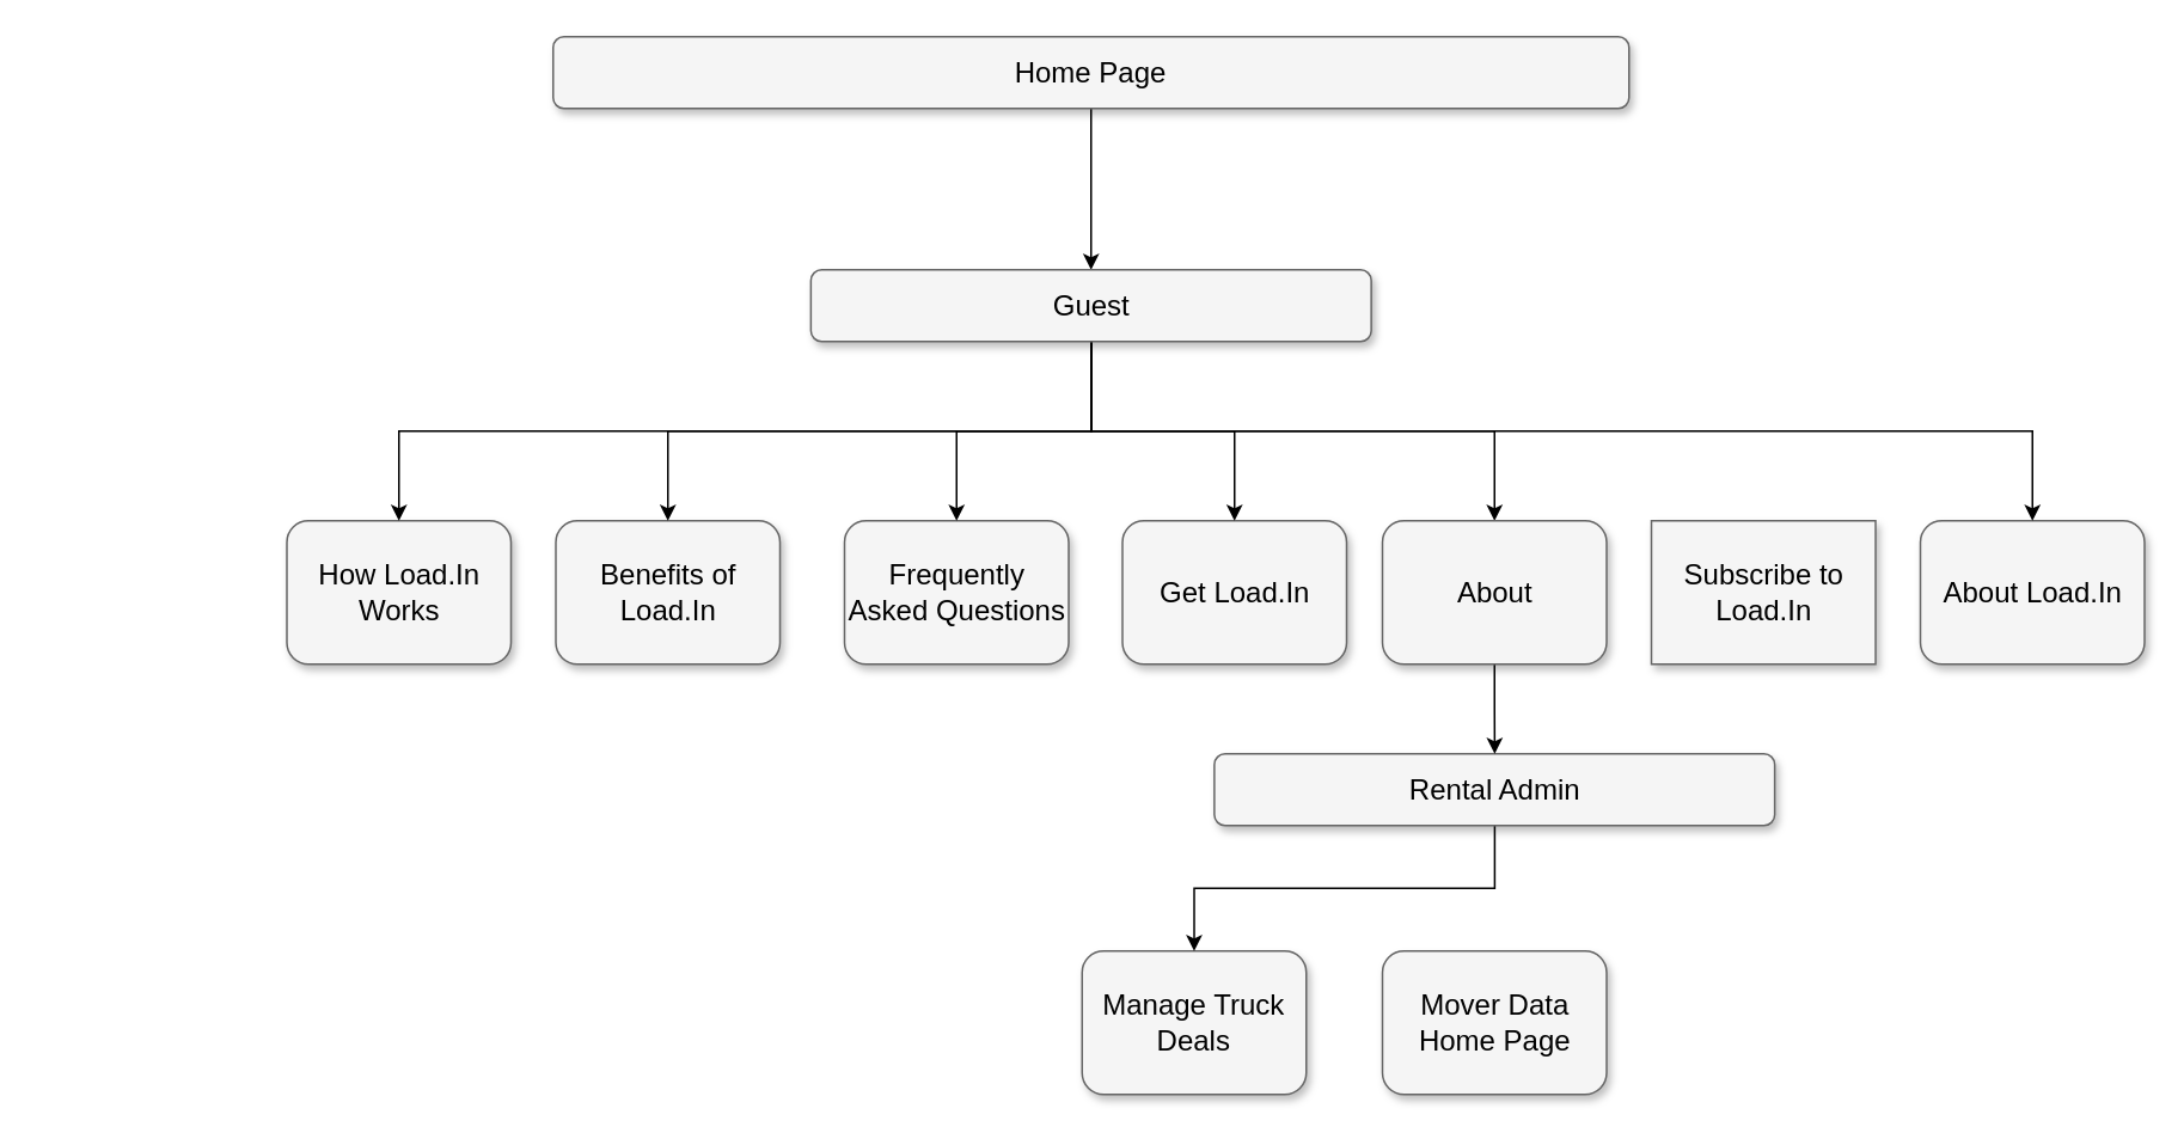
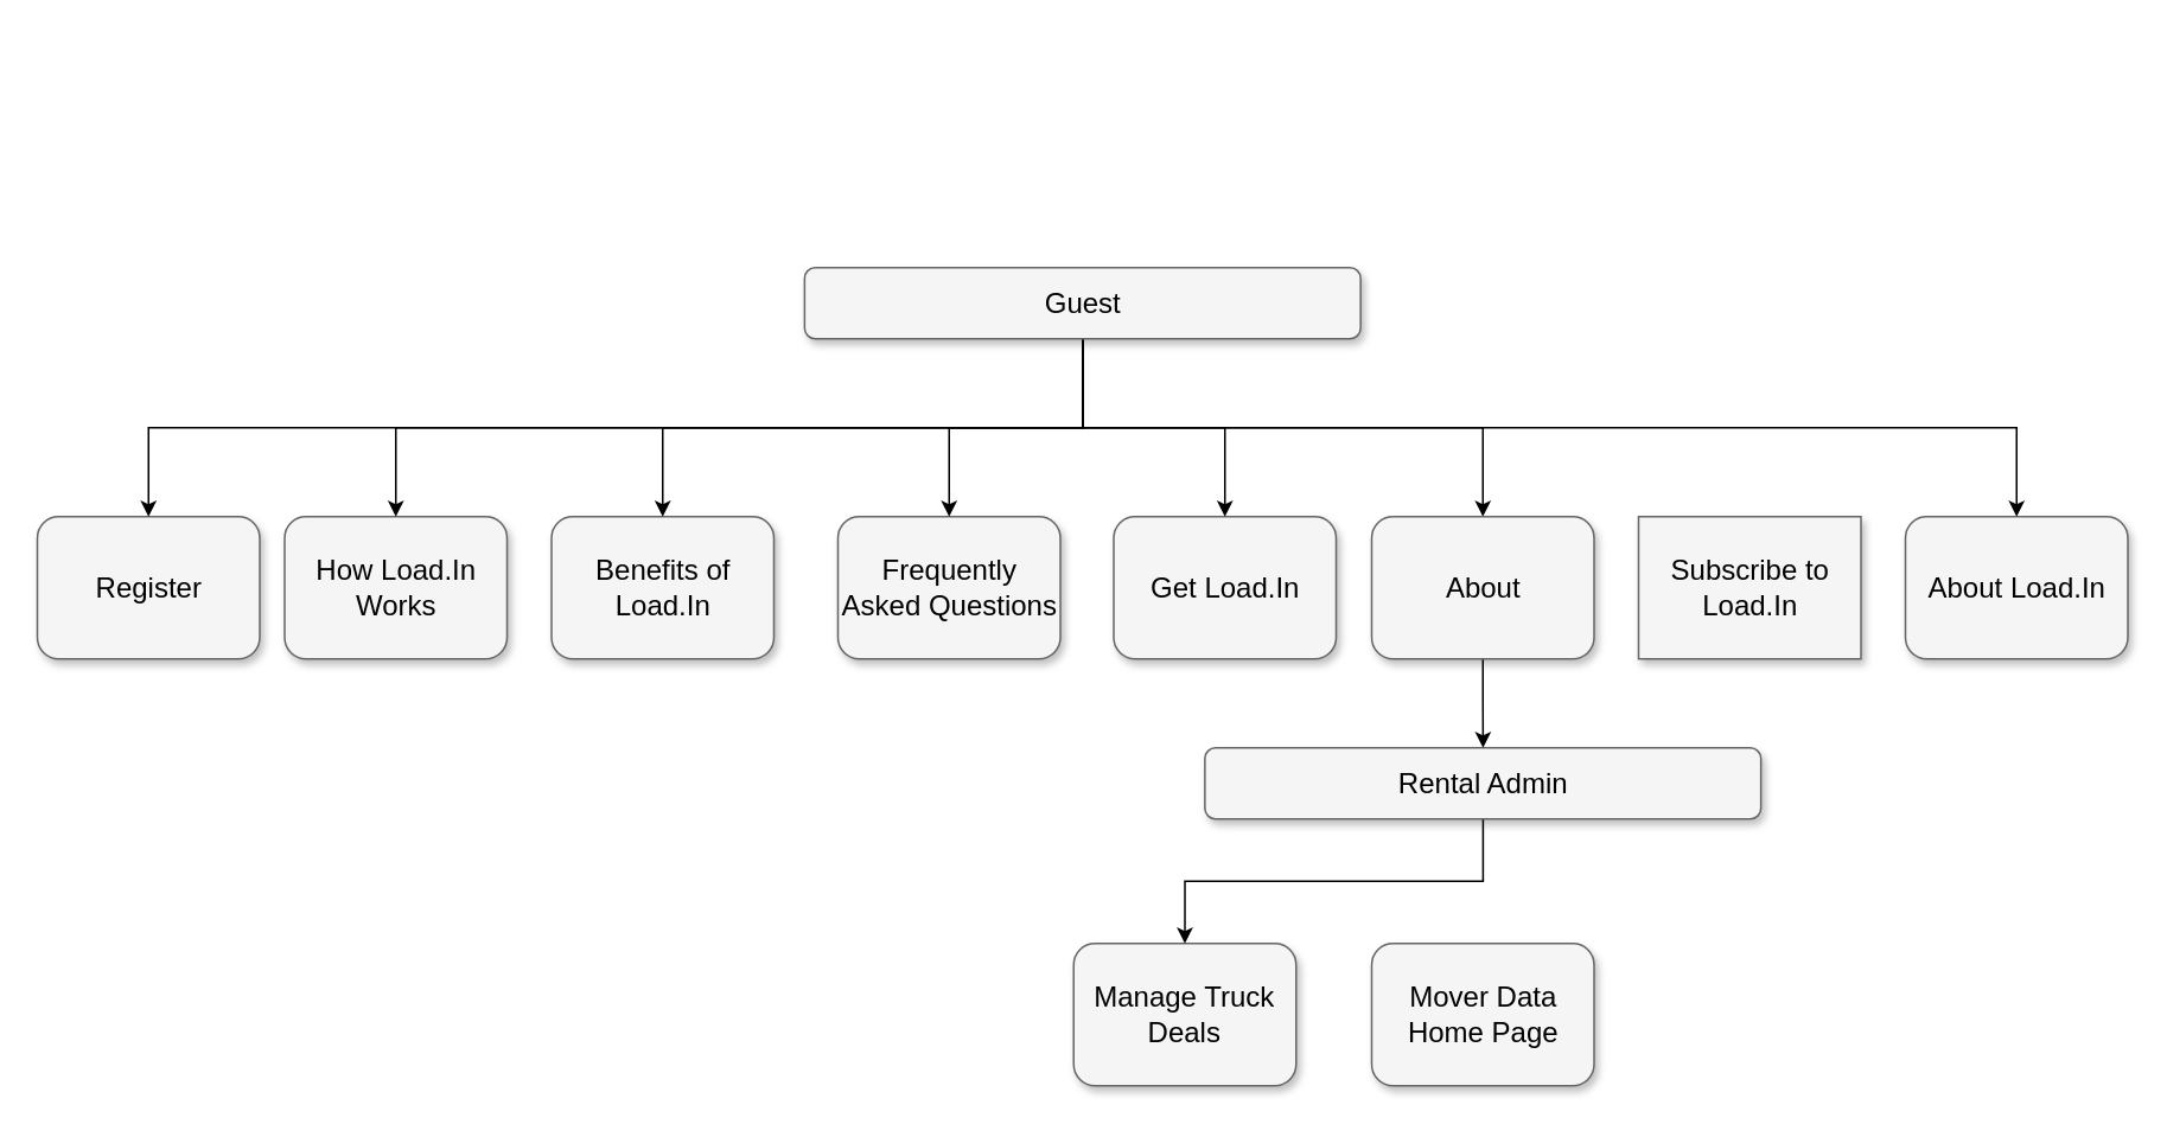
  <mxCell id="0" style=";html=1;" />
  <mxCell id="1" style=";html=1;" parent="0" />
- <mxCell id="2" style="edgeStyle=orthogonalEdgeStyle;rounded=0;orthogonalLoop=1;jettySize=auto;html=1;entryX=0.5;entryY=0;entryDx=0;entryDy=0;exitX=0.5;exitY=1;exitDx=0;exitDy=0;" edge="1" parent="1" source="3" target="20"><mxGeometry relative="1" as="geometry" /></mxCell>
- <mxCell id="3" value="Home Page" style="whiteSpace=wrap;html=1;rounded=1;shadow=1;strokeWidth=1;fontSize=16;align=center;fillColor=#f5f5f5;strokeColor=#666666;" parent="1" vertex="1"><mxGeometry x="308" y="20" width="600" height="40" as="geometry" /></mxCell>
  <mxCell id="4" value="How Load.In Works" style="whiteSpace=wrap;html=1;rounded=1;shadow=1;strokeWidth=1;fontSize=16;align=center;fillColor=#f5f5f5;strokeColor=#666666;" parent="1" vertex="1"><mxGeometry x="159.5" y="290" width="125" height="80" as="geometry" /></mxCell>
  <mxCell id="5" value="Benefits of Load.In" style="whiteSpace=wrap;html=1;rounded=1;shadow=1;strokeWidth=1;fontSize=16;align=center;fillColor=#f5f5f5;strokeColor=#666666;" parent="1" vertex="1"><mxGeometry x="309.5" y="290" width="125" height="80" as="geometry" /></mxCell>
  <mxCell id="6" value="Frequently Asked Questions" style="whiteSpace=wrap;html=1;rounded=1;shadow=1;strokeWidth=1;fontSize=16;align=center;fillColor=#f5f5f5;strokeColor=#666666;" parent="1" vertex="1"><mxGeometry x="470.5" y="290" width="125" height="80" as="geometry" /></mxCell>
  <mxCell id="7" value="About Load.In" style="whiteSpace=wrap;html=1;rounded=1;shadow=1;strokeWidth=1;fontSize=16;align=center;fillColor=#f5f5f5;strokeColor=#666666;" parent="1" vertex="1"><mxGeometry x="1070.5" y="290" width="125" height="80" as="geometry" /></mxCell>
+ <mxCell id="8" value="Register" style="whiteSpace=wrap;html=1;rounded=1;shadow=1;strokeWidth=1;fontSize=16;align=center;fillColor=#f5f5f5;strokeColor=#666666;" vertex="1" parent="1"><mxGeometry x="20.5" y="290" width="125" height="80" as="geometry" /></mxCell>
  <mxCell id="9" value="Get Load.In" style="whiteSpace=wrap;html=1;rounded=1;shadow=1;strokeWidth=1;fontSize=16;align=center;fillColor=#f5f5f5;strokeColor=#666666;" vertex="1" parent="1"><mxGeometry x="625.5" y="290" width="125" height="80" as="geometry" /></mxCell>
  <mxCell id="10" value="Subscribe to Load.In" style="whiteSpace=wrap;html=1;shadow=1;strokeWidth=1;fontSize=16;align=center;fillColor=#f5f5f5;strokeColor=#666666;rounded=0;" vertex="1" parent="1"><mxGeometry x="920.5" y="290" width="125" height="80" as="geometry" /></mxCell>
  <mxCell id="11" value="Manage Truck Deals" style="whiteSpace=wrap;html=1;rounded=1;shadow=1;strokeWidth=1;fontSize=16;align=center;fillColor=#f5f5f5;strokeColor=#666666;" vertex="1" parent="1"><mxGeometry x="603" y="530" width="125" height="80" as="geometry" /></mxCell>
  <mxCell id="12" value="Mover Data Home Page" style="whiteSpace=wrap;html=1;rounded=1;shadow=1;strokeWidth=1;fontSize=16;align=center;fillColor=#f5f5f5;strokeColor=#666666;" vertex="1" parent="1"><mxGeometry x="770.5" y="530" width="125" height="80" as="geometry" /></mxCell>
  <mxCell id="13" style="edgeStyle=orthogonalEdgeStyle;rounded=0;orthogonalLoop=1;jettySize=auto;html=1;exitX=0.5;exitY=1;exitDx=0;exitDy=0;" edge="1" parent="1" source="20" target="4"><mxGeometry relative="1" as="geometry" /></mxCell>
  <mxCell id="14" style="edgeStyle=orthogonalEdgeStyle;rounded=0;orthogonalLoop=1;jettySize=auto;html=1;exitX=0.5;exitY=1;exitDx=0;exitDy=0;" edge="1" parent="1" source="20" target="5"><mxGeometry relative="1" as="geometry" /></mxCell>
  <mxCell id="15" style="edgeStyle=orthogonalEdgeStyle;rounded=0;orthogonalLoop=1;jettySize=auto;html=1;" edge="1" parent="1" source="20" target="6"><mxGeometry relative="1" as="geometry" /></mxCell>
  <mxCell id="16" style="edgeStyle=orthogonalEdgeStyle;rounded=0;orthogonalLoop=1;jettySize=auto;html=1;exitX=0.5;exitY=1;exitDx=0;exitDy=0;" edge="1" parent="1" source="20" target="9"><mxGeometry relative="1" as="geometry" /></mxCell>
+ <mxCell id="17" style="edgeStyle=orthogonalEdgeStyle;rounded=0;orthogonalLoop=1;jettySize=auto;html=1;entryX=0.5;entryY=0;entryDx=0;entryDy=0;exitX=0.5;exitY=1;exitDx=0;exitDy=0;" edge="1" parent="1" source="20" target="8"><mxGeometry relative="1" as="geometry" /></mxCell>
  <mxCell id="18" style="edgeStyle=orthogonalEdgeStyle;rounded=0;orthogonalLoop=1;jettySize=auto;html=1;exitX=0.5;exitY=1;exitDx=0;exitDy=0;" edge="1" parent="1" source="20" target="24"><mxGeometry relative="1" as="geometry" /></mxCell>
  <mxCell id="19" style="edgeStyle=orthogonalEdgeStyle;rounded=0;orthogonalLoop=1;jettySize=auto;html=1;exitX=0.5;exitY=1;exitDx=0;exitDy=0;" edge="1" parent="1" source="20" target="7"><mxGeometry relative="1" as="geometry" /></mxCell>
  <mxCell id="20" value="Guest" style="whiteSpace=wrap;html=1;rounded=1;shadow=1;strokeWidth=1;fontSize=16;align=center;fillColor=#f5f5f5;strokeColor=#666666;" vertex="1" parent="1"><mxGeometry x="451.75" y="150" width="312.5" height="40" as="geometry" /></mxCell>
  <mxCell id="21" style="edgeStyle=orthogonalEdgeStyle;rounded=0;orthogonalLoop=1;jettySize=auto;html=1;entryX=0.5;entryY=0;entryDx=0;entryDy=0;" edge="1" parent="1" source="22" target="11"><mxGeometry relative="1" as="geometry" /></mxCell>
  <mxCell id="22" value="Rental Admin" style="whiteSpace=wrap;html=1;rounded=1;shadow=1;strokeWidth=1;fontSize=16;align=center;fillColor=#f5f5f5;strokeColor=#666666;" vertex="1" parent="1"><mxGeometry x="676.75" y="420" width="312.5" height="40" as="geometry" /></mxCell>
  <mxCell id="23" style="edgeStyle=orthogonalEdgeStyle;rounded=0;orthogonalLoop=1;jettySize=auto;html=1;" edge="1" parent="1" source="24" target="22"><mxGeometry relative="1" as="geometry" /></mxCell>
  <mxCell id="24" value="About" style="whiteSpace=wrap;html=1;rounded=1;shadow=1;strokeWidth=1;fontSize=16;align=center;fillColor=#f5f5f5;strokeColor=#666666;" vertex="1" parent="1"><mxGeometry x="770.5" y="290" width="125" height="80" as="geometry" /></mxCell>
